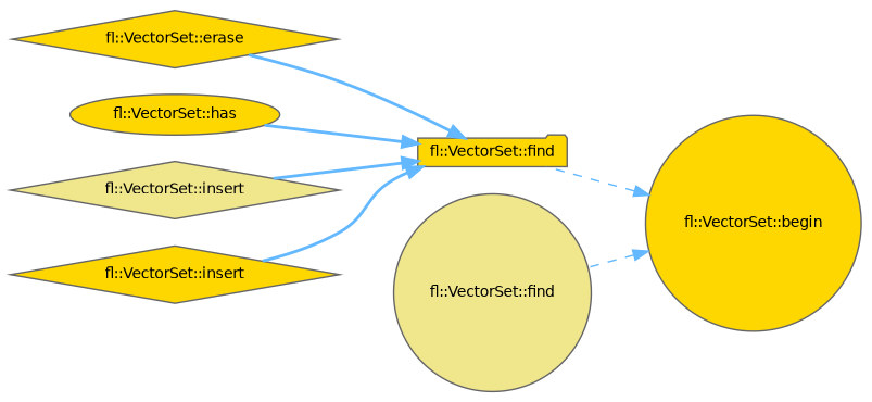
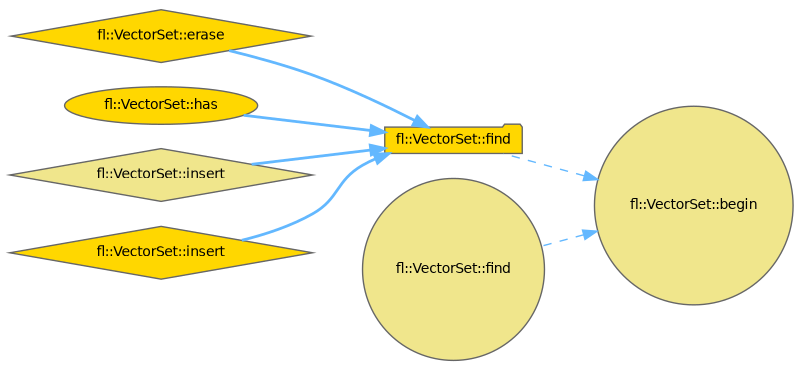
  digraph {
    rankdir=RL
    node [color=grey40 fillcolor=gold fontname=Helvetica fontsize=10 shape=diamond style=filled]
    edge [color=steelblue1 dir=back fontname=Helvetica fontsize=10 labelfontname=Helvetica labelfontsize=10 style=bold]
-   n1 [color=gray40 fontcolor=black height=0.2 label="fl::VectorSet::begin" shape=circle width=0.4]
+   n1 [color=gray40 fillcolor=khaki fontcolor=black height=0.2 label="fl::VectorSet::begin" shape=circle width=0.4]
    n2 [height=0.2 label="fl::VectorSet::find" shape=folder width=0.4]
    n3 [fillcolor=khaki height=0.2 label="fl::VectorSet::find" shape=circle width=0.4]
    n4 [height=0.2 label="fl::VectorSet::erase" width=0.4]
    n5 [height=0.2 label="fl::VectorSet::has" shape=ellipse width=0.4]
    n6 [fillcolor=khaki height=0.2 label="fl::VectorSet::insert" width=0.4]
    n7 [height=0.2 label="fl::VectorSet::insert" width=0.4]
    n1 -> n2 [style=dashed]
    n1 -> n3 [style=dashed]
    n2 -> n4
    n2 -> n5
    n2 -> n6
    n2 -> n7
  }
